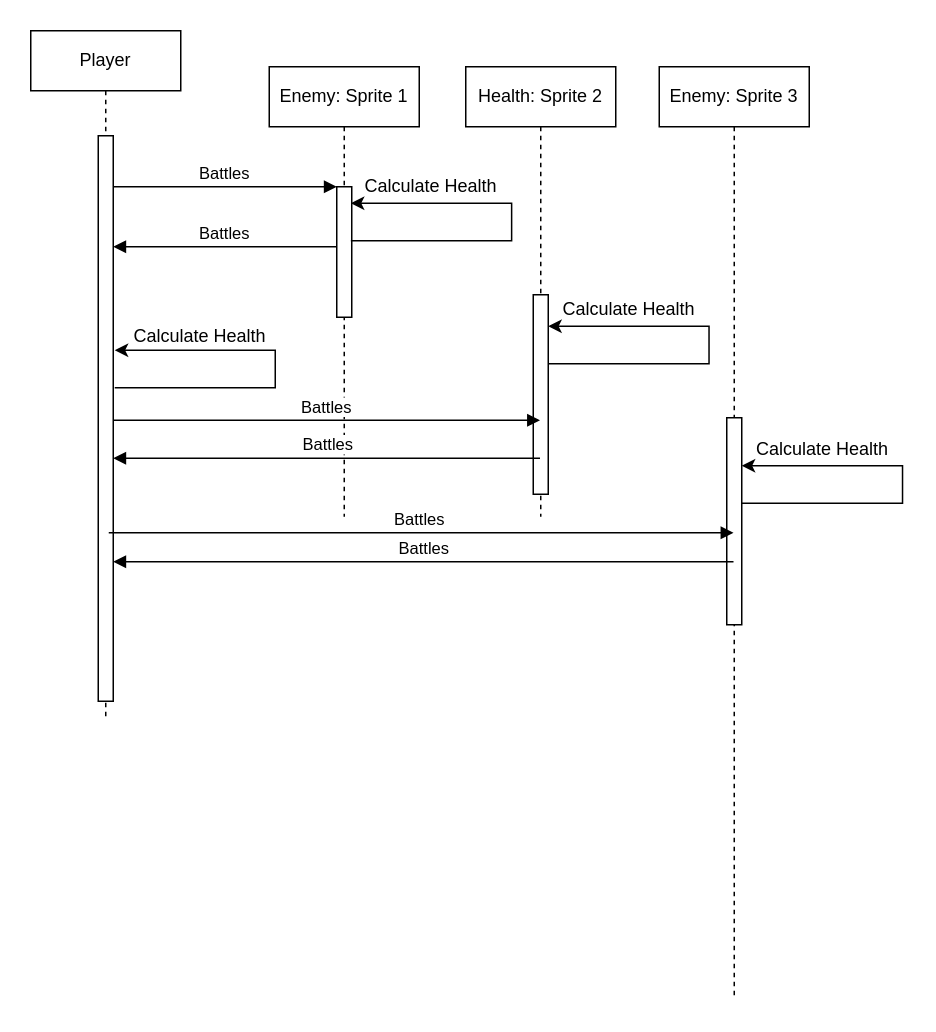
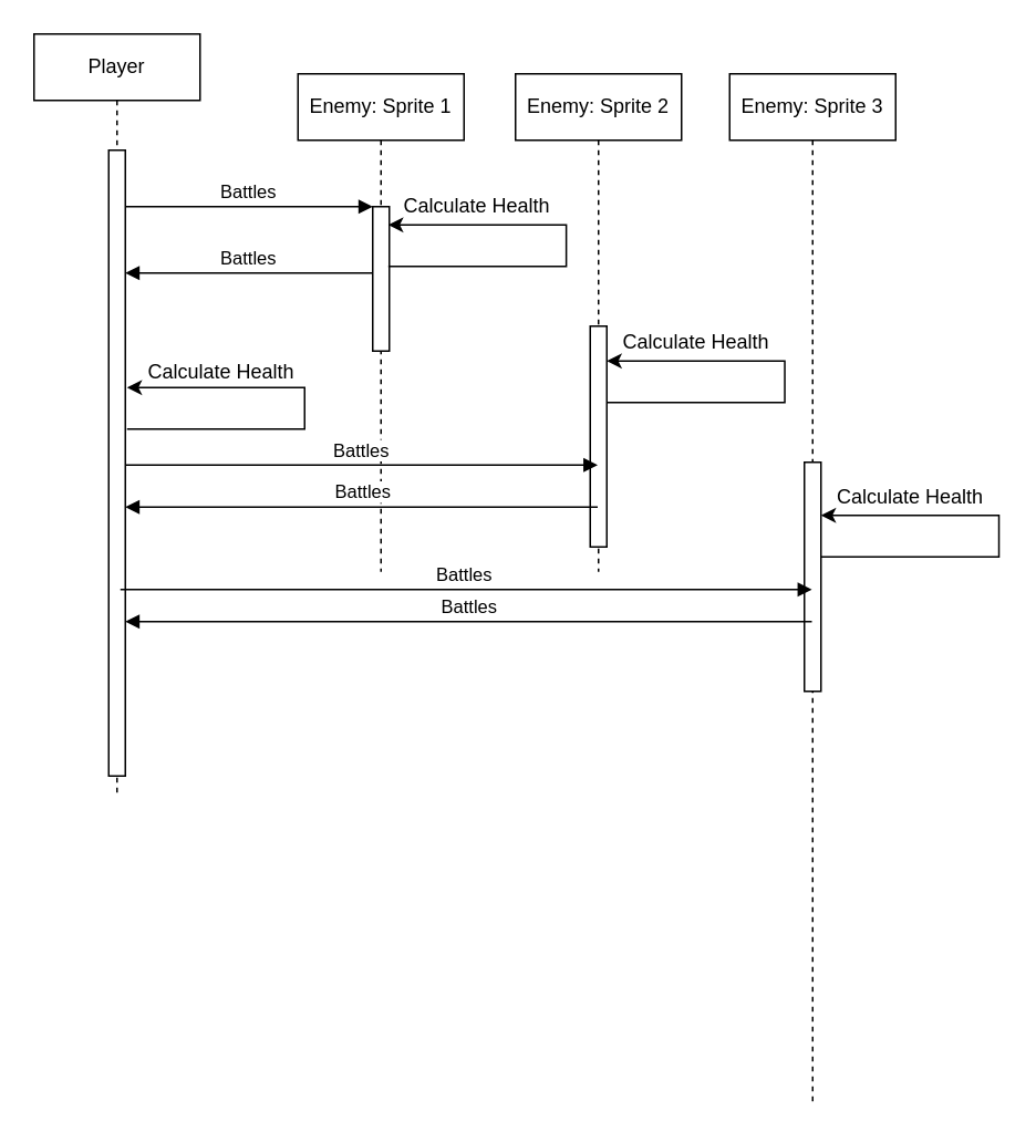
  <mxCell id="0" />
  <mxCell id="1" parent="0" />
  <mxCell id="2" value="Player" style="shape=umlLifeline;perimeter=lifelinePerimeter;whiteSpace=wrap;html=1;container=0;dropTarget=0;collapsible=0;recursiveResize=0;outlineConnect=0;portConstraint=eastwest;newEdgeStyle={&quot;edgeStyle&quot;:&quot;elbowEdgeStyle&quot;,&quot;elbow&quot;:&quot;vertical&quot;,&quot;curved&quot;:0,&quot;rounded&quot;:0};" parent="1" vertex="1"><mxGeometry x="20" y="20" width="100" height="457" as="geometry" /></mxCell>
  <mxCell id="3" value="" style="html=1;points=[];perimeter=orthogonalPerimeter;outlineConnect=0;targetShapes=umlLifeline;portConstraint=eastwest;newEdgeStyle={&quot;edgeStyle&quot;:&quot;elbowEdgeStyle&quot;,&quot;elbow&quot;:&quot;vertical&quot;,&quot;curved&quot;:0,&quot;rounded&quot;:0};" parent="2" vertex="1"><mxGeometry x="45" y="70" width="10" height="377" as="geometry" /></mxCell>
  <mxCell id="4" value="Enemy: Sprite 1" style="shape=umlLifeline;perimeter=lifelinePerimeter;whiteSpace=wrap;html=1;container=0;dropTarget=0;collapsible=0;recursiveResize=0;outlineConnect=0;portConstraint=eastwest;newEdgeStyle={&quot;edgeStyle&quot;:&quot;elbowEdgeStyle&quot;,&quot;elbow&quot;:&quot;vertical&quot;,&quot;curved&quot;:0,&quot;rounded&quot;:0};" parent="1" vertex="1"><mxGeometry x="179" y="44" width="100" height="300" as="geometry" /></mxCell>
  <mxCell id="5" value="" style="html=1;points=[];perimeter=orthogonalPerimeter;outlineConnect=0;targetShapes=umlLifeline;portConstraint=eastwest;newEdgeStyle={&quot;edgeStyle&quot;:&quot;elbowEdgeStyle&quot;,&quot;elbow&quot;:&quot;vertical&quot;,&quot;curved&quot;:0,&quot;rounded&quot;:0};" parent="4" vertex="1"><mxGeometry x="45" y="80" width="10" height="87" as="geometry" /></mxCell>
  <mxCell id="6" value="Battles" style="html=1;verticalAlign=bottom;endArrow=block;edgeStyle=elbowEdgeStyle;elbow=vertical;curved=0;rounded=0;" parent="1" source="3" target="5" edge="1"><mxGeometry x="-0.004" relative="1" as="geometry"><mxPoint x="154" y="134" as="sourcePoint" /><Array as="points"><mxPoint x="139" y="124" /></Array><mxPoint as="offset" /></mxGeometry></mxCell>
  <mxCell id="7" value="Battles" style="html=1;verticalAlign=bottom;endArrow=block;edgeStyle=elbowEdgeStyle;elbow=vertical;curved=0;rounded=0;" parent="1" source="5" edge="1"><mxGeometry relative="1" as="geometry"><mxPoint x="134" y="164" as="sourcePoint" /><Array as="points"><mxPoint x="149" y="164" /></Array><mxPoint x="75" y="164" as="targetPoint" /></mxGeometry></mxCell>
- <mxCell id="8" value="Health: Sprite 2" style="shape=umlLifeline;perimeter=lifelinePerimeter;whiteSpace=wrap;html=1;container=0;dropTarget=0;collapsible=0;recursiveResize=0;outlineConnect=0;portConstraint=eastwest;newEdgeStyle={&quot;edgeStyle&quot;:&quot;elbowEdgeStyle&quot;,&quot;elbow&quot;:&quot;vertical&quot;,&quot;curved&quot;:0,&quot;rounded&quot;:0};" parent="1" vertex="1"><mxGeometry x="310" y="44" width="100" height="300" as="geometry" /></mxCell>
+ <mxCell id="8" value="Enemy: Sprite 2" style="shape=umlLifeline;perimeter=lifelinePerimeter;whiteSpace=wrap;html=1;container=0;dropTarget=0;collapsible=0;recursiveResize=0;outlineConnect=0;portConstraint=eastwest;newEdgeStyle={&quot;edgeStyle&quot;:&quot;elbowEdgeStyle&quot;,&quot;elbow&quot;:&quot;vertical&quot;,&quot;curved&quot;:0,&quot;rounded&quot;:0};" parent="1" vertex="1"><mxGeometry x="310" y="44" width="100" height="300" as="geometry" /></mxCell>
  <mxCell id="9" value="" style="html=1;points=[];perimeter=orthogonalPerimeter;outlineConnect=0;targetShapes=umlLifeline;portConstraint=eastwest;newEdgeStyle={&quot;edgeStyle&quot;:&quot;elbowEdgeStyle&quot;,&quot;elbow&quot;:&quot;vertical&quot;,&quot;curved&quot;:0,&quot;rounded&quot;:0};" parent="8" vertex="1"><mxGeometry x="45" y="152" width="10" height="133" as="geometry" /></mxCell>
  <mxCell id="10" value="Enemy: Sprite 3" style="shape=umlLifeline;perimeter=lifelinePerimeter;whiteSpace=wrap;html=1;container=0;dropTarget=0;collapsible=0;recursiveResize=0;outlineConnect=0;portConstraint=eastwest;newEdgeStyle={&quot;edgeStyle&quot;:&quot;elbowEdgeStyle&quot;,&quot;elbow&quot;:&quot;vertical&quot;,&quot;curved&quot;:0,&quot;rounded&quot;:0};" parent="1" vertex="1"><mxGeometry x="439" y="44" width="100" height="622" as="geometry" /></mxCell>
  <mxCell id="11" value="" style="html=1;points=[];perimeter=orthogonalPerimeter;outlineConnect=0;targetShapes=umlLifeline;portConstraint=eastwest;newEdgeStyle={&quot;edgeStyle&quot;:&quot;elbowEdgeStyle&quot;,&quot;elbow&quot;:&quot;vertical&quot;,&quot;curved&quot;:0,&quot;rounded&quot;:0};" parent="10" vertex="1"><mxGeometry x="45" y="234" width="10" height="138" as="geometry" /></mxCell>
  <mxCell id="12" value="" style="endArrow=classic;html=1;rounded=0;" parent="1" edge="1"><mxGeometry width="50" height="50" relative="1" as="geometry"><mxPoint x="233.4" y="160" as="sourcePoint" /><mxPoint x="233.4" y="135" as="targetPoint" /><Array as="points"><mxPoint x="340.59" y="160" /><mxPoint x="340.59" y="135" /></Array></mxGeometry></mxCell>
  <mxCell id="13" value="Calculate Health" style="text;html=1;align=center;verticalAlign=middle;whiteSpace=wrap;rounded=0;" parent="1" vertex="1"><mxGeometry x="234" y="109" width="106" height="30" as="geometry" /></mxCell>
  <mxCell id="14" value="Calculate Health" style="text;html=1;align=center;verticalAlign=middle;whiteSpace=wrap;rounded=0;" parent="1" vertex="1"><mxGeometry x="80" y="209" width="106" height="30" as="geometry" /></mxCell>
  <mxCell id="15" value="" style="endArrow=classic;html=1;rounded=0;" parent="1" edge="1"><mxGeometry width="50" height="50" relative="1" as="geometry"><mxPoint x="76" y="258" as="sourcePoint" /><mxPoint x="76" y="233" as="targetPoint" /><Array as="points"><mxPoint x="183" y="258" /><mxPoint x="183" y="233" /></Array></mxGeometry></mxCell>
  <mxCell id="16" value="" style="endArrow=classic;html=1;rounded=0;" parent="1" edge="1"><mxGeometry width="50" height="50" relative="1" as="geometry"><mxPoint x="365" y="242" as="sourcePoint" /><mxPoint x="365" y="217" as="targetPoint" /><Array as="points"><mxPoint x="472.19" y="242" /><mxPoint x="472.19" y="217" /></Array></mxGeometry></mxCell>
  <mxCell id="17" value="Calculate Health" style="text;html=1;align=center;verticalAlign=middle;whiteSpace=wrap;rounded=0;" parent="1" vertex="1"><mxGeometry x="365.6" y="191" width="106" height="30" as="geometry" /></mxCell>
  <mxCell id="18" value="" style="endArrow=classic;html=1;rounded=0;" parent="1" edge="1"><mxGeometry width="50" height="50" relative="1" as="geometry"><mxPoint x="494" y="335" as="sourcePoint" /><mxPoint x="494" y="310" as="targetPoint" /><Array as="points"><mxPoint x="601.19" y="335" /><mxPoint x="601.19" y="310" /></Array></mxGeometry></mxCell>
  <mxCell id="19" value="Calculate Health" style="text;html=1;align=center;verticalAlign=middle;whiteSpace=wrap;rounded=0;" parent="1" vertex="1"><mxGeometry x="494.6" y="284" width="106" height="30" as="geometry" /></mxCell>
  <mxCell id="20" value="Battles" style="html=1;verticalAlign=bottom;endArrow=block;edgeStyle=elbowEdgeStyle;elbow=vertical;curved=0;rounded=0;" parent="1" target="8" edge="1"><mxGeometry x="-0.004" relative="1" as="geometry"><mxPoint x="75" y="279.66" as="sourcePoint" /><Array as="points"><mxPoint x="139" y="279.66" /></Array><mxPoint x="224" y="279.66" as="targetPoint" /><mxPoint as="offset" /></mxGeometry></mxCell>
  <mxCell id="21" value="Battles" style="html=1;verticalAlign=bottom;endArrow=block;edgeStyle=elbowEdgeStyle;elbow=vertical;curved=0;rounded=0;" parent="1" source="8" edge="1"><mxGeometry relative="1" as="geometry"><mxPoint x="224" y="305" as="sourcePoint" /><Array as="points"><mxPoint x="149" y="305" /></Array><mxPoint x="75" y="305" as="targetPoint" /></mxGeometry></mxCell>
  <mxCell id="22" value="Battles" style="html=1;verticalAlign=bottom;endArrow=block;edgeStyle=elbowEdgeStyle;elbow=vertical;curved=0;rounded=0;" parent="1" target="10" edge="1"><mxGeometry x="-0.004" relative="1" as="geometry"><mxPoint x="72" y="354.66" as="sourcePoint" /><Array as="points"><mxPoint x="136" y="354.66" /></Array><mxPoint x="357" y="355" as="targetPoint" /><mxPoint as="offset" /></mxGeometry></mxCell>
  <mxCell id="23" value="Battles" style="html=1;verticalAlign=bottom;endArrow=block;edgeStyle=elbowEdgeStyle;elbow=vertical;curved=0;rounded=0;" parent="1" source="10" edge="1"><mxGeometry relative="1" as="geometry"><mxPoint x="360" y="374" as="sourcePoint" /><Array as="points"><mxPoint x="149" y="374" /></Array><mxPoint x="75" y="374" as="targetPoint" /></mxGeometry></mxCell>
